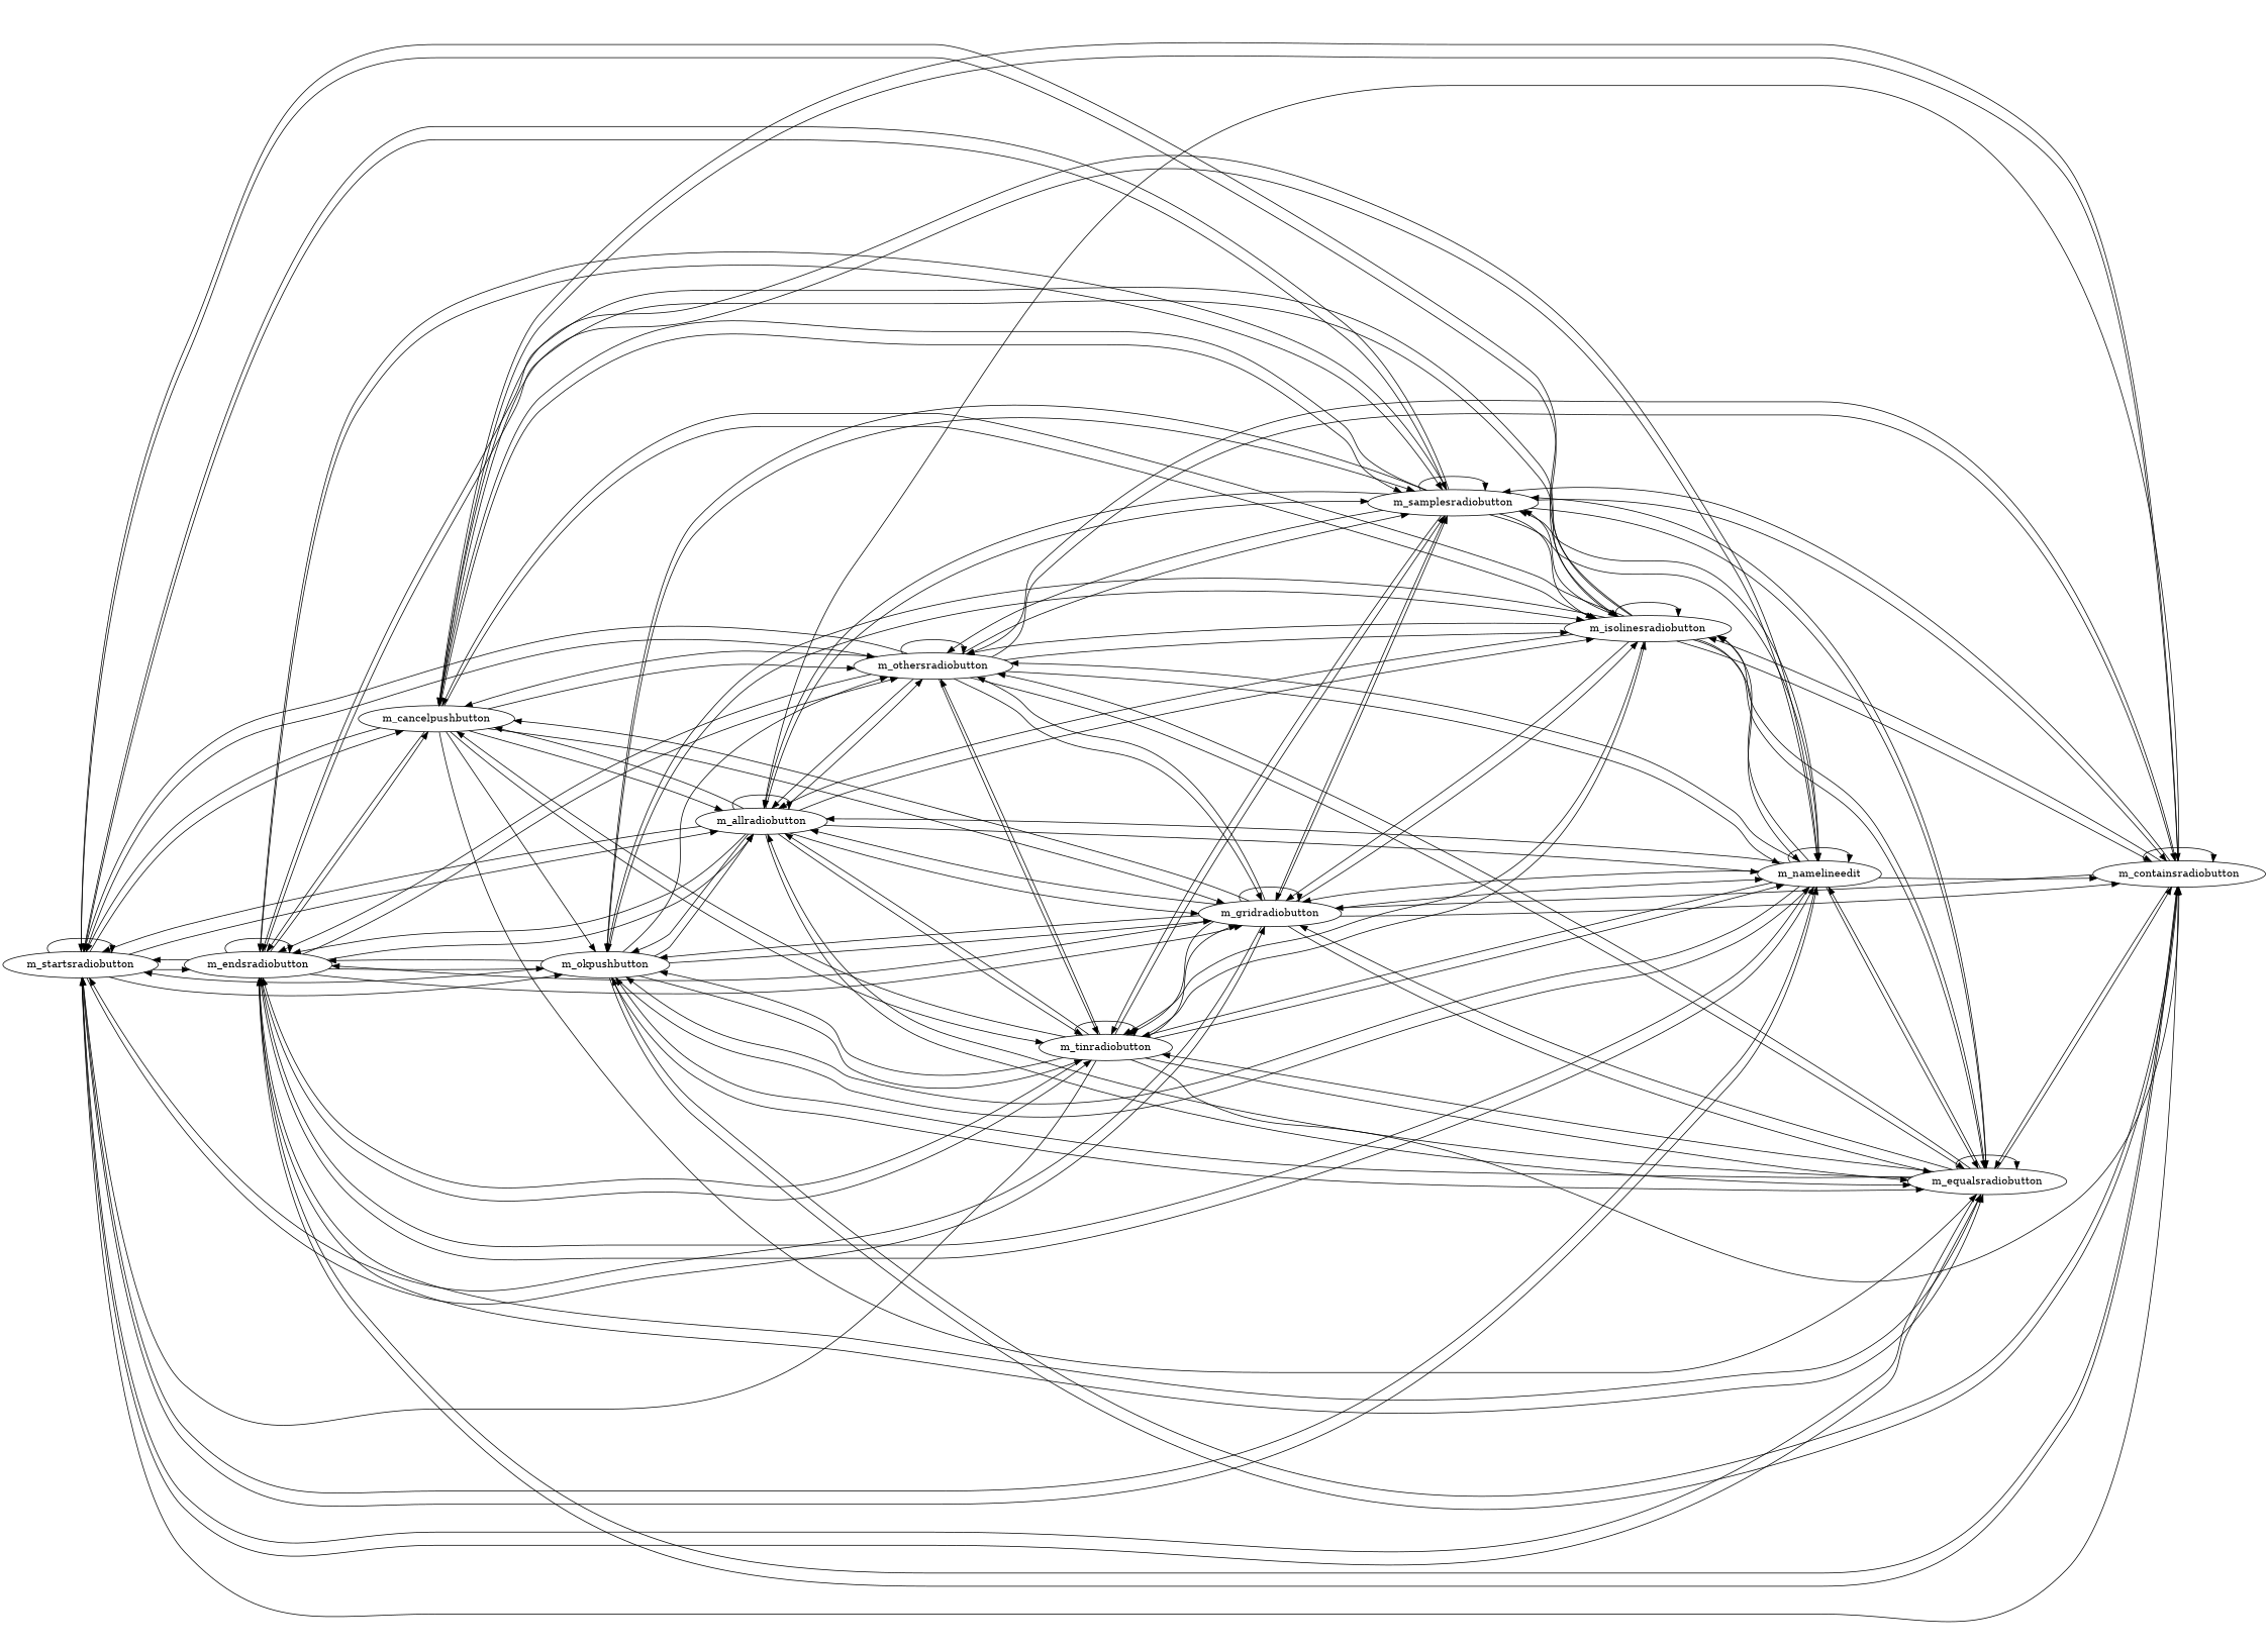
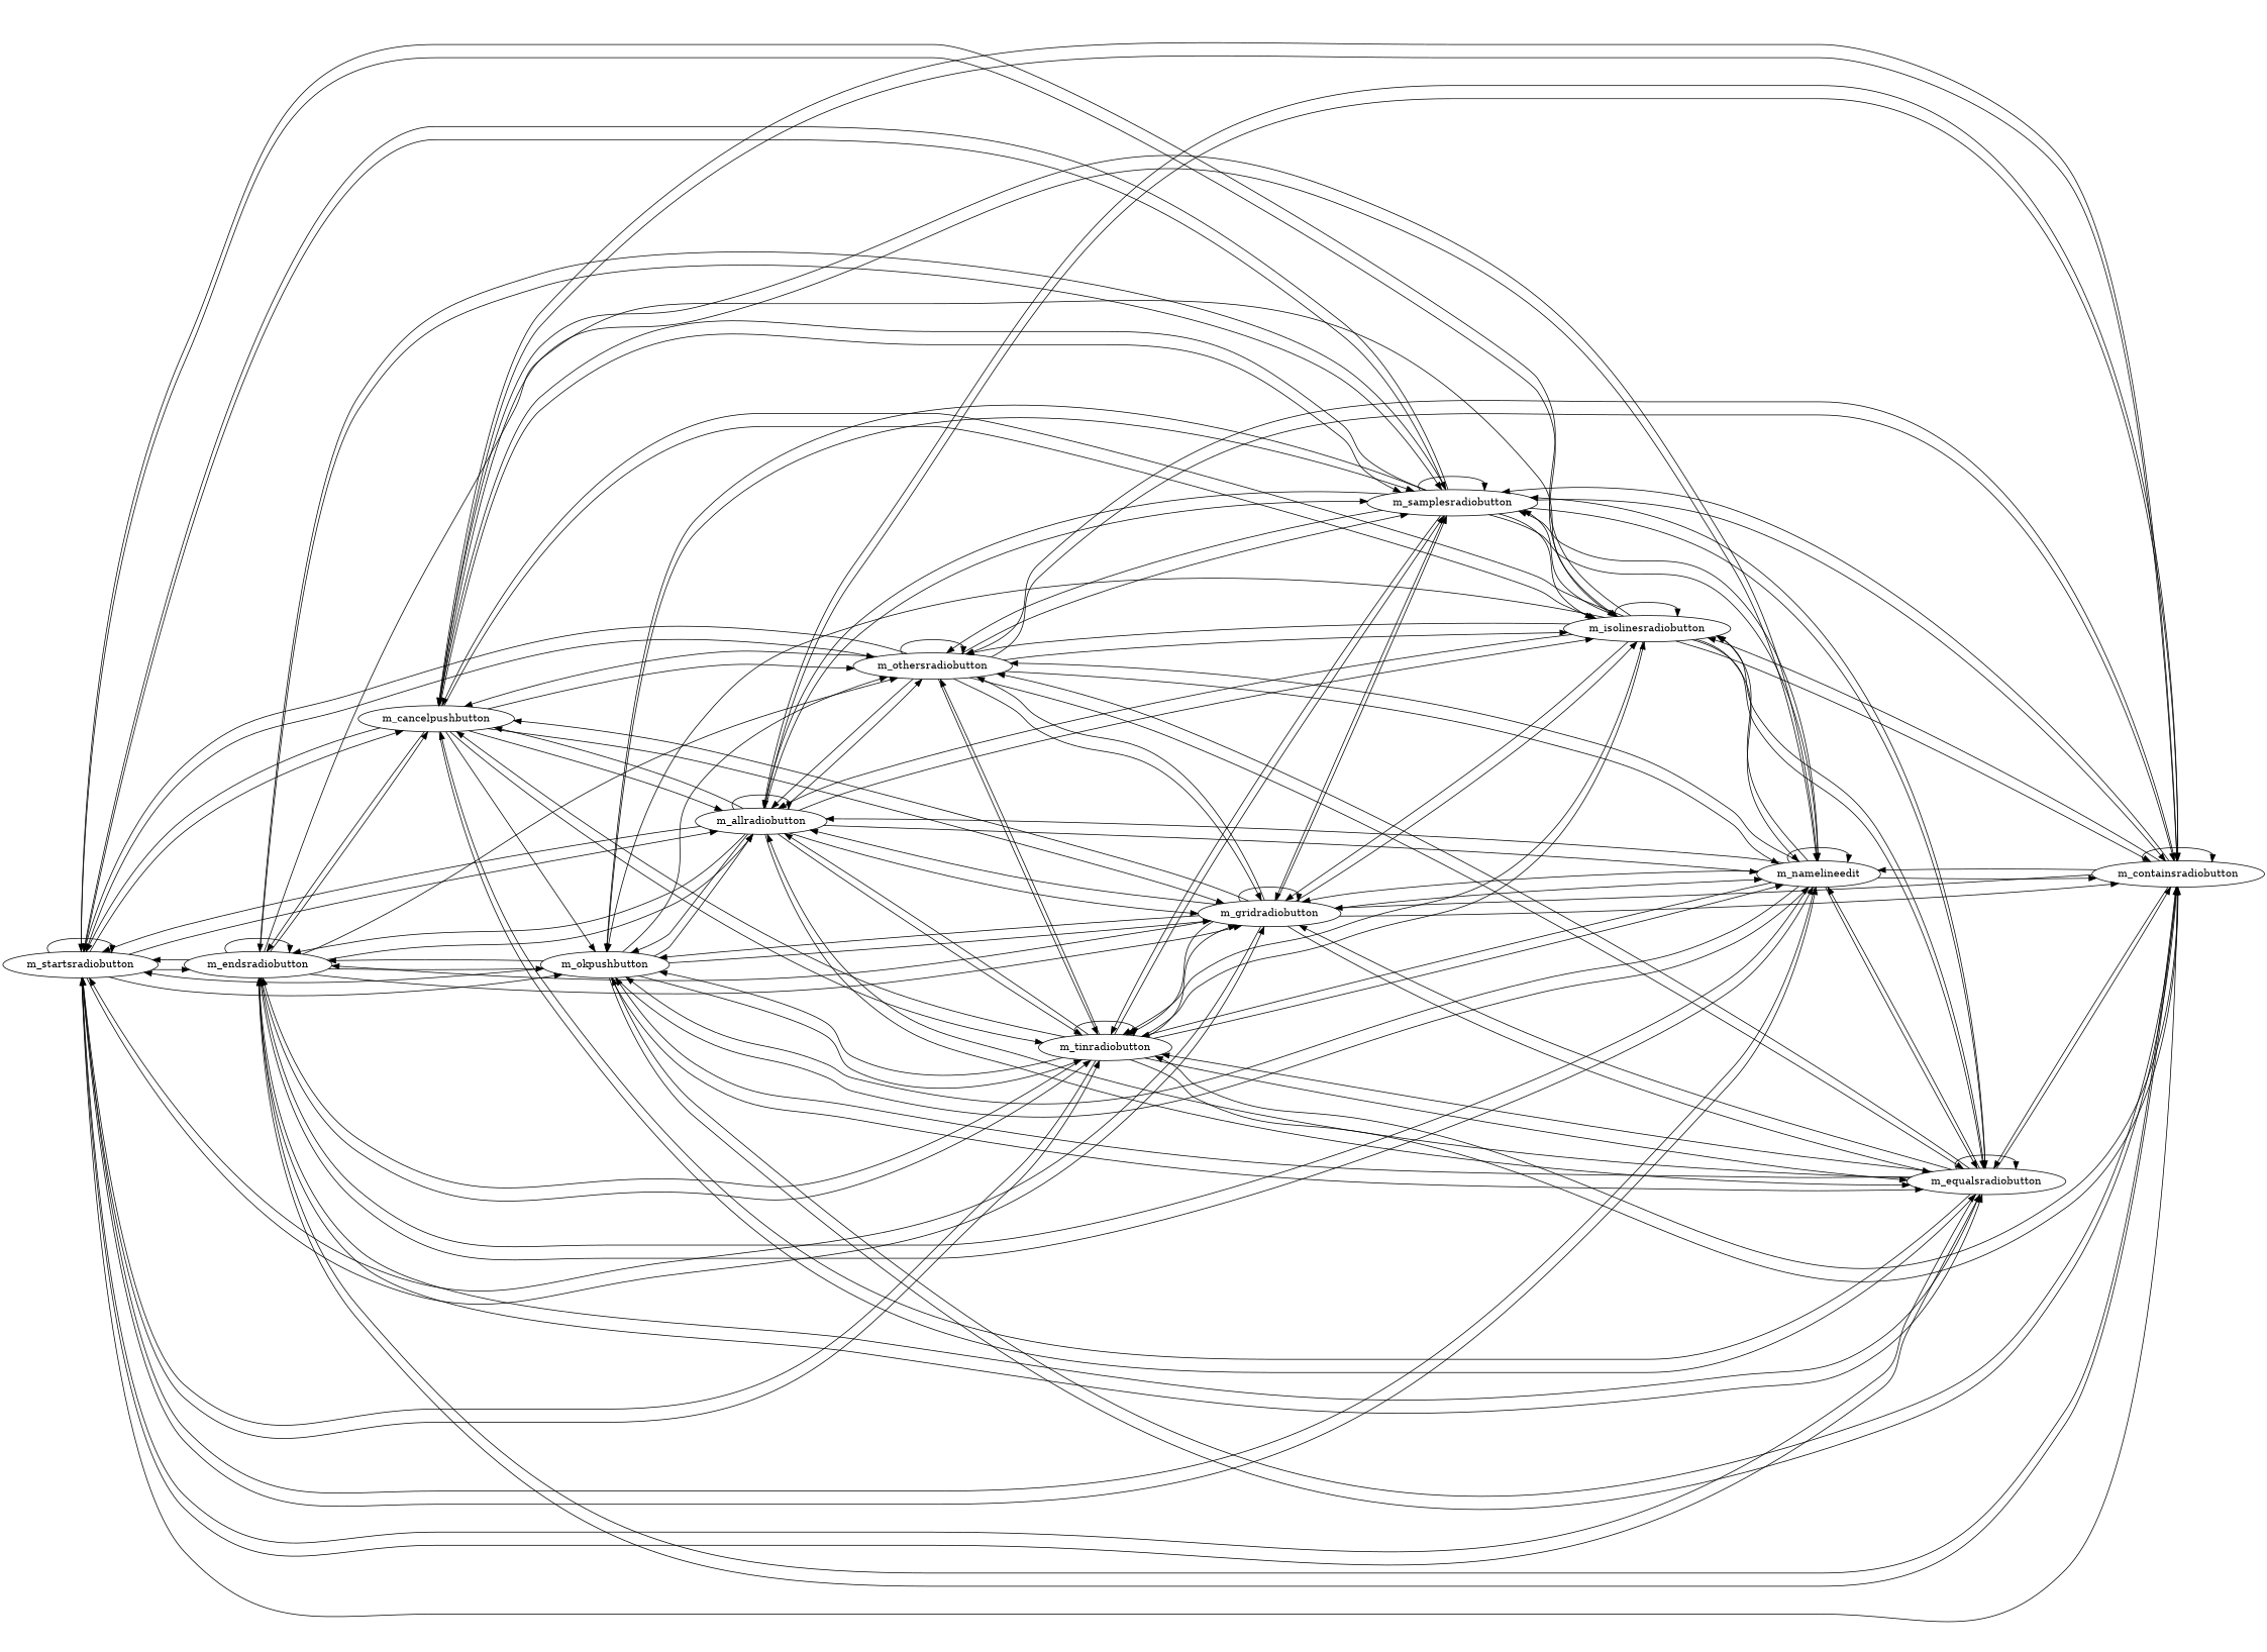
  strict digraph {
    rankdir=LR
    n1 [label=m_startsradiobutton]
    n2 [label=m_endsradiobutton]
    n3 [label=m_containsradiobutton]
    n4 [label=m_equalsradiobutton]
    n5 [label=m_namelineedit]
    n6 [label=m_isolinesradiobutton]
    n7 [label=m_samplesradiobutton]
    n8 [label=m_gridradiobutton]
    n9 [label=m_tinradiobutton]
    n10 [label=m_othersradiobutton]
    n11 [label=m_allradiobutton]
    n12 [label=m_okpushbutton]
    n13 [label=m_cancelpushbutton]
    n1 -> n1
    n1 -> n2
    n1 -> n3
    n1 -> n4
    n1 -> n5
    n1 -> n6
    n1 -> n7
    n1 -> n8
+   n1 -> n9
    n1 -> n10
    n1 -> n11
    n1 -> n12
    n1 -> n13
    n2 -> n1
    n2 -> n2
    n2 -> n3
    n2 -> n4
    n2 -> n5
    n2 -> n6
    n2 -> n7
    n2 -> n8
    n2 -> n9
    n2 -> n10
    n2 -> n11
    n2 -> n12
    n2 -> n13
    n3 -> n2
    n3 -> n3
    n3 -> n4
+   n3 -> n5
    n3 -> n6
    n3 -> n7
    n3 -> n8
+   n3 -> n9
    n3 -> n10
    n3 -> n11
    n3 -> n12
    n3 -> n13
    n4 -> n1
    n4 -> n2
    n4 -> n3
    n4 -> n4
    n4 -> n5
    n4 -> n6
    n4 -> n7
    n4 -> n8
    n4 -> n9
    n4 -> n10
    n4 -> n11
    n4 -> n12
+   n4 -> n13
    n5 -> n1
    n5 -> n2
    n5 -> n3
    n5 -> n4
    n5 -> n5
    n5 -> n6
    n5 -> n7
    n5 -> n8
    n5 -> n9
    n5 -> n10
    n5 -> n11
    n5 -> n12
    n5 -> n13
    n6 -> n1
-   n6 -> n2
    n6 -> n3
    n6 -> n4
    n6 -> n5
    n6 -> n6
    n6 -> n7
    n6 -> n8
    n6 -> n9
    n6 -> n10
    n6 -> n11
    n6 -> n12
    n6 -> n13
    n7 -> n1
    n7 -> n2
    n7 -> n3
    n7 -> n4
    n7 -> n5
    n7 -> n6
    n7 -> n7
    n7 -> n8
    n7 -> n9
    n7 -> n10
    n7 -> n11
    n7 -> n12
    n7 -> n13
    n8 -> n1
    n8 -> n2
    n8 -> n3
    n8 -> n4
    n8 -> n5
    n8 -> n6
    n8 -> n7
    n8 -> n8
    n8 -> n9
    n8 -> n10
    n8 -> n11
    n8 -> n12
    n8 -> n13
    n9 -> n1
    n9 -> n2
    n9 -> n3
    n9 -> n4
    n9 -> n5
    n9 -> n6
    n9 -> n7
    n9 -> n8
    n9 -> n9
    n9 -> n10
    n9 -> n11
    n9 -> n12
    n9 -> n13
    n10 -> n1
-   n10 -> n2
    n10 -> n3
    n10 -> n4
    n10 -> n5
    n10 -> n6
    n10 -> n7
    n10 -> n8
    n10 -> n9
    n10 -> n10
    n10 -> n11
    n10 -> n13
    n11 -> n1
    n11 -> n2
+   n11 -> n3
    n11 -> n4
    n11 -> n5
    n11 -> n6
    n11 -> n7
    n11 -> n8
    n11 -> n9
    n11 -> n10
    n11 -> n11
    n11 -> n12
    n11 -> n13
    n12 -> n1
    n12 -> n2
    n12 -> n3
    n12 -> n4
    n12 -> n5
-   n12 -> n6
    n12 -> n7
    n12 -> n8
    n12 -> n9
    n12 -> n10
    n12 -> n11
    n13 -> n1
    n13 -> n2
    n13 -> n3
    n13 -> n4
    n13 -> n5
    n13 -> n6
    n13 -> n7
    n13 -> n8
    n13 -> n9
    n13 -> n10
    n13 -> n11
    n13 -> n12
  }
